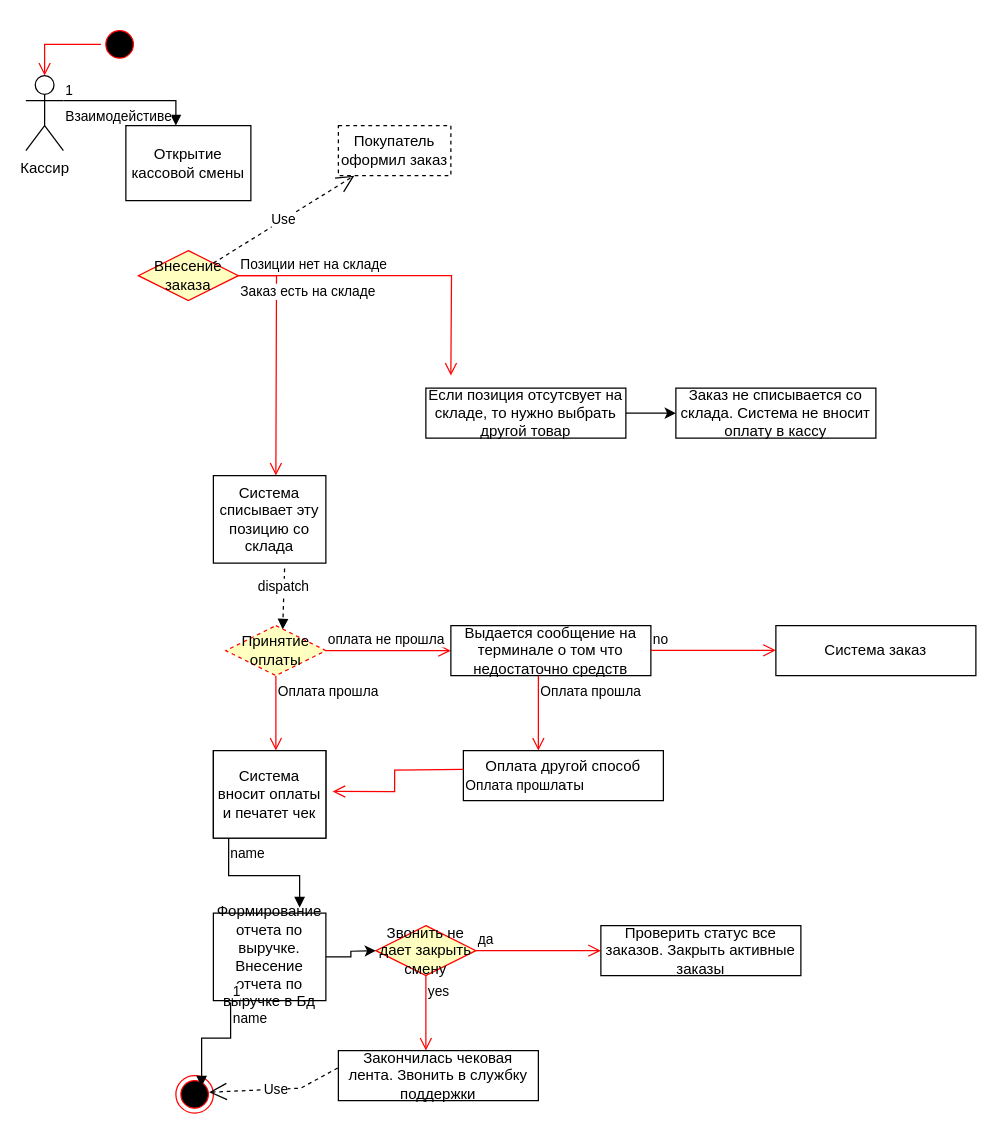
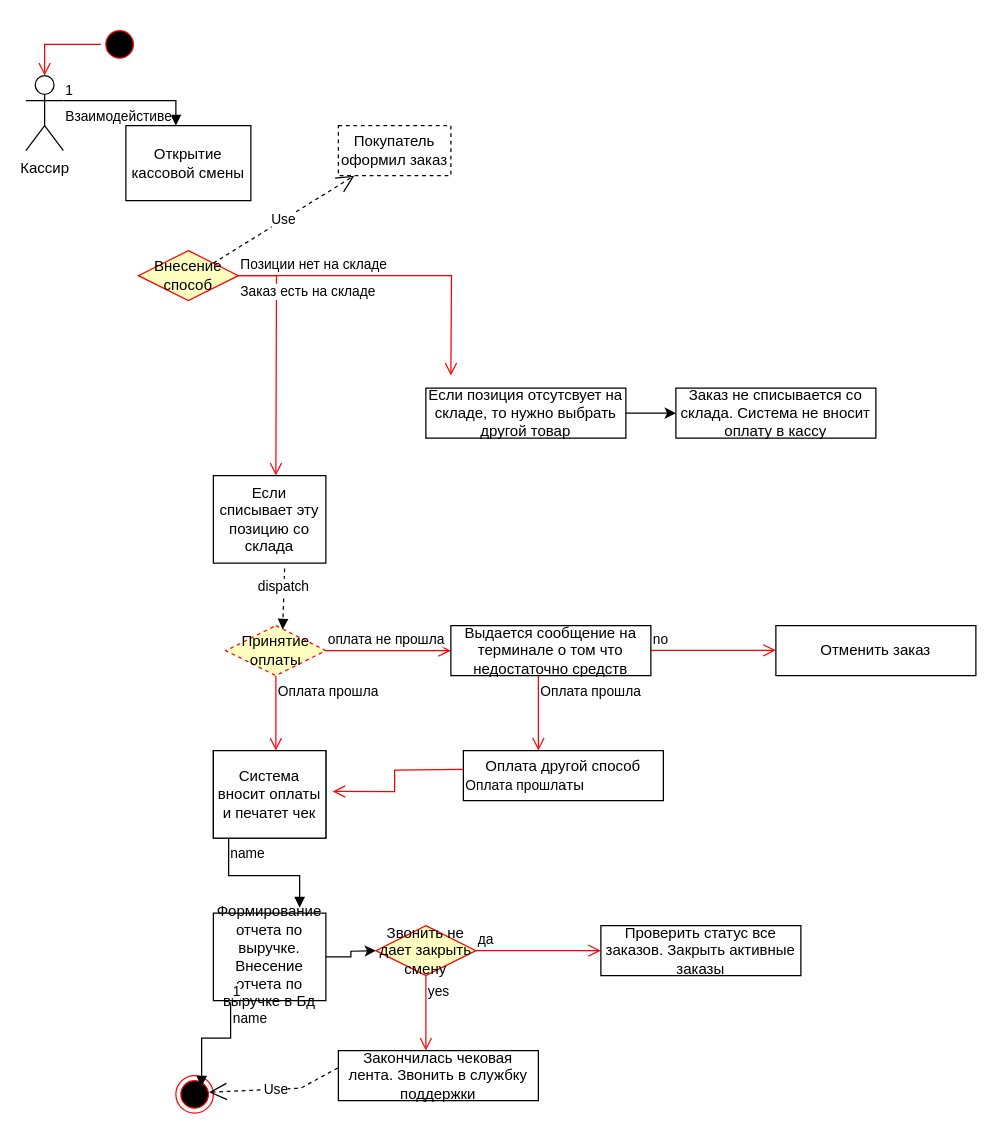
  <mxCell id="0" />
  <mxCell id="1" parent="0" />
  <mxCell id="2" value="Кассир" style="shape=umlActor;verticalLabelPosition=bottom;verticalAlign=top;html=1;outlineConnect=0;" vertex="1" parent="1"><mxGeometry x="20" y="60" width="30" height="60" as="geometry" /></mxCell>
  <mxCell id="3" value="Открытие кассовой смены" style="whiteSpace=wrap;html=1;rounded=0;" vertex="1" parent="1"><mxGeometry x="100" y="100" width="100" height="60" as="geometry" /></mxCell>
  <mxCell id="4" value="" style="ellipse;html=1;shape=startState;fillColor=#000000;strokeColor=#ff0000;" vertex="1" parent="1"><mxGeometry x="80" y="20" width="30" height="30" as="geometry" /></mxCell>
  <mxCell id="5" value="" style="edgeStyle=orthogonalEdgeStyle;html=1;verticalAlign=bottom;endArrow=open;endSize=8;strokeColor=#ff0000;rounded=0;" edge="1" source="4" parent="1" target="2"><mxGeometry relative="1" as="geometry"><mxPoint x="95" y="110" as="targetPoint" /></mxGeometry></mxCell>
  <mxCell id="6" value="Взаимодейстиве" style="endArrow=block;endFill=1;html=1;edgeStyle=orthogonalEdgeStyle;align=left;verticalAlign=top;rounded=0;" edge="1" parent="1" target="3"><mxGeometry x="-1" relative="1" as="geometry"><mxPoint x="50" y="80" as="sourcePoint" /><mxPoint x="120" y="90" as="targetPoint" /><Array as="points"><mxPoint x="86" y="80" /><mxPoint x="86" y="80" /><mxPoint x="140" y="80" /></Array></mxGeometry></mxCell>
  <mxCell id="7" value="1" style="edgeLabel;resizable=0;html=1;align=left;verticalAlign=bottom;" connectable="0" vertex="1" parent="6"><mxGeometry x="-1" relative="1" as="geometry" /></mxCell>
- <mxCell id="8" value="Внесение заказа" style="rhombus;whiteSpace=wrap;html=1;fontColor=#000000;fillColor=#ffffc0;strokeColor=#ff0000;" vertex="1" parent="1"><mxGeometry x="110" y="200" width="80" height="40" as="geometry" /></mxCell>
+ <mxCell id="8" value="Внесение способ" style="rhombus;whiteSpace=wrap;html=1;fontColor=#000000;fillColor=#ffffc0;strokeColor=#ff0000;" vertex="1" parent="1"><mxGeometry x="110" y="200" width="80" height="40" as="geometry" /></mxCell>
  <mxCell id="9" value="Позиции нет на складе" style="edgeStyle=orthogonalEdgeStyle;html=1;align=left;verticalAlign=bottom;endArrow=open;endSize=8;strokeColor=#ff0000;rounded=0;" edge="1" source="8" parent="1"><mxGeometry x="-1" relative="1" as="geometry"><mxPoint x="360" y="300" as="targetPoint" /></mxGeometry></mxCell>
  <mxCell id="10" value="Заказ есть на складе" style="edgeStyle=orthogonalEdgeStyle;html=1;align=left;verticalAlign=top;endArrow=open;endSize=8;strokeColor=#ff0000;rounded=0;" edge="1" source="8" parent="1"><mxGeometry x="-1" relative="1" as="geometry"><mxPoint x="220" y="380" as="targetPoint" /></mxGeometry></mxCell>
  <mxCell id="11" value="Use" style="endArrow=open;endSize=12;dashed=1;html=1;rounded=0;" edge="1" parent="1" target="12"><mxGeometry width="160" relative="1" as="geometry"><mxPoint x="170" y="210" as="sourcePoint" /><mxPoint x="330" y="130" as="targetPoint" /></mxGeometry></mxCell>
  <mxCell id="12" value="Покупатель оформил заказ" style="rounded=0;whiteSpace=wrap;html=1;dashed=1;" vertex="1" parent="1"><mxGeometry x="270" y="100" width="90" height="40" as="geometry" /></mxCell>
- <mxCell id="13" value="Система списывает эту позицию со склада" style="rounded=0;whiteSpace=wrap;html=1;" vertex="1" parent="1"><mxGeometry x="170" y="380" width="90" height="70" as="geometry" /></mxCell>
+ <mxCell id="13" value="Если списывает эту позицию со склада" style="rounded=0;whiteSpace=wrap;html=1;" vertex="1" parent="1"><mxGeometry x="170" y="380" width="90" height="70" as="geometry" /></mxCell>
  <mxCell id="14" value="dispatch" style="html=1;verticalAlign=bottom;endArrow=block;curved=0;rounded=0;entryX=0.568;entryY=0.077;entryDx=0;entryDy=0;entryPerimeter=0;exitX=0.633;exitY=1.061;exitDx=0;exitDy=0;exitPerimeter=0;dashed=1;" edge="1" parent="1" source="13" target="15"><mxGeometry width="80" relative="1" as="geometry"><mxPoint x="240" y="480" as="sourcePoint" /><mxPoint x="226.97" y="498.32" as="targetPoint" /></mxGeometry></mxCell>
  <mxCell id="15" value="Принятие оплаты" style="rhombus;whiteSpace=wrap;html=1;fontColor=#000000;fillColor=#ffffc0;strokeColor=#ff0000;dashed=1;" vertex="1" parent="1"><mxGeometry x="180" y="500" width="80" height="40" as="geometry" /></mxCell>
  <mxCell id="16" value="оплата не прошла" style="edgeStyle=orthogonalEdgeStyle;html=1;align=left;verticalAlign=bottom;endArrow=open;endSize=8;strokeColor=#ff0000;rounded=0;" edge="1" source="15" parent="1"><mxGeometry x="-1" relative="1" as="geometry"><mxPoint x="360" y="520" as="targetPoint" /></mxGeometry></mxCell>
  <mxCell id="17" value="Оплата прошла" style="edgeStyle=orthogonalEdgeStyle;html=1;align=left;verticalAlign=top;endArrow=open;endSize=8;strokeColor=#ff0000;rounded=0;" edge="1" source="15" parent="1"><mxGeometry x="-1" relative="1" as="geometry"><mxPoint x="220" y="600" as="targetPoint" /></mxGeometry></mxCell>
  <mxCell id="18" value="Заказ не списывается со склада. Система не вносит оплату в кассу" style="rounded=0;whiteSpace=wrap;html=1;" vertex="1" parent="1"><mxGeometry x="540" y="310" width="160" height="40" as="geometry" /></mxCell>
  <mxCell id="19" value="Система вносит оплаты и печатет чек" style="rounded=0;whiteSpace=wrap;html=1;" vertex="1" parent="1"><mxGeometry x="170" y="600" width="90" height="70" as="geometry" /></mxCell>
  <mxCell id="20" value="Формирование отчета по выручке. Внесение отчета по выручке в Бд" style="rounded=0;whiteSpace=wrap;html=1;" vertex="1" parent="1"><mxGeometry x="170" y="730" width="90" height="70" as="geometry" /></mxCell>
  <mxCell id="21" value="" style="ellipse;html=1;shape=endState;fillColor=#000000;strokeColor=#ff0000;" vertex="1" parent="1"><mxGeometry x="140" y="860" width="30" height="30" as="geometry" /></mxCell>
  <mxCell id="22" value="name" style="endArrow=block;endFill=1;html=1;edgeStyle=orthogonalEdgeStyle;align=left;verticalAlign=top;rounded=0;entryX=0.767;entryY=-0.064;entryDx=0;entryDy=0;entryPerimeter=0;exitX=0.136;exitY=0.981;exitDx=0;exitDy=0;exitPerimeter=0;" edge="1" parent="1" source="19" target="20"><mxGeometry x="-1" relative="1" as="geometry"><mxPoint x="180" y="680" as="sourcePoint" /><mxPoint x="340" y="680" as="targetPoint" /></mxGeometry></mxCell>
  <mxCell id="23" value="1" style="edgeLabel;resizable=0;html=1;align=left;verticalAlign=bottom;" connectable="0" vertex="1" parent="22"><mxGeometry x="-1" relative="1" as="geometry" /></mxCell>
  <mxCell id="24" value="name" style="endArrow=block;endFill=1;html=1;edgeStyle=orthogonalEdgeStyle;align=left;verticalAlign=top;rounded=0;entryX=0.687;entryY=0.29;entryDx=0;entryDy=0;entryPerimeter=0;exitX=0.153;exitY=1.021;exitDx=0;exitDy=0;exitPerimeter=0;" edge="1" parent="1" source="20" target="21"><mxGeometry x="-1" relative="1" as="geometry"><mxPoint x="180" y="810" as="sourcePoint" /><mxPoint x="237" y="867" as="targetPoint" /></mxGeometry></mxCell>
  <mxCell id="25" value="1" style="edgeLabel;resizable=0;html=1;align=left;verticalAlign=bottom;" connectable="0" vertex="1" parent="24"><mxGeometry x="-1" relative="1" as="geometry" /></mxCell>
  <mxCell id="26" value="Система вносит оплаты и печатет чек" style="rounded=0;whiteSpace=wrap;html=1;" vertex="1" parent="1"><mxGeometry x="170" y="600" width="90" height="70" as="geometry" /></mxCell>
  <mxCell id="27" value="Выдается сообщение на терминале о том что недостаточно средств" style="rounded=0;whiteSpace=wrap;html=1;" vertex="1" parent="1"><mxGeometry x="360" y="500" width="160" height="40" as="geometry" /></mxCell>
  <mxCell id="28" value="no" style="edgeStyle=orthogonalEdgeStyle;html=1;align=left;verticalAlign=bottom;endArrow=open;endSize=8;strokeColor=#ff0000;rounded=0;" edge="1" parent="1"><mxGeometry x="-1" relative="1" as="geometry"><mxPoint x="620" y="519.75" as="targetPoint" /><mxPoint x="520" y="519.75" as="sourcePoint" /></mxGeometry></mxCell>
- <mxCell id="29" value="Система заказ" style="rounded=0;whiteSpace=wrap;html=1;" vertex="1" parent="1"><mxGeometry x="620" y="500" width="160" height="40" as="geometry" /></mxCell>
+ <mxCell id="29" value="Отменить заказ" style="rounded=0;whiteSpace=wrap;html=1;" vertex="1" parent="1"><mxGeometry x="620" y="500" width="160" height="40" as="geometry" /></mxCell>
  <mxCell id="30" value="Оплата прошла" style="edgeStyle=orthogonalEdgeStyle;html=1;align=left;verticalAlign=top;endArrow=open;endSize=8;strokeColor=#ff0000;rounded=0;" edge="1" parent="1"><mxGeometry x="-1" relative="1" as="geometry"><mxPoint x="430" y="600" as="targetPoint" /><mxPoint x="430" y="540" as="sourcePoint" /></mxGeometry></mxCell>
  <mxCell id="31" value="Оплата другой способ платы" style="rounded=0;whiteSpace=wrap;html=1;" vertex="1" parent="1"><mxGeometry x="370" y="600" width="160" height="40" as="geometry" /></mxCell>
  <mxCell id="32" value="Оплата прошла" style="edgeStyle=orthogonalEdgeStyle;html=1;align=left;verticalAlign=top;endArrow=open;endSize=8;strokeColor=#ff0000;rounded=0;exitX=0;exitY=0.5;exitDx=0;exitDy=0;entryX=1.06;entryY=0.467;entryDx=0;entryDy=0;entryPerimeter=0;" edge="1" parent="1" target="26"><mxGeometry x="-1" relative="1" as="geometry"><mxPoint x="310" y="655" as="targetPoint" /><mxPoint x="370" y="615" as="sourcePoint" /></mxGeometry></mxCell>
  <mxCell id="33" value="Звонить не дает закрыть смену" style="rhombus;whiteSpace=wrap;html=1;fontColor=#000000;fillColor=#ffffc0;strokeColor=#ff0000;" vertex="1" parent="1"><mxGeometry x="300" y="740" width="80" height="40" as="geometry" /></mxCell>
  <mxCell id="34" value="да" style="edgeStyle=orthogonalEdgeStyle;html=1;align=left;verticalAlign=bottom;endArrow=open;endSize=8;strokeColor=#ff0000;rounded=0;" edge="1" source="33" parent="1"><mxGeometry x="-1" relative="1" as="geometry"><mxPoint x="480" y="760" as="targetPoint" /></mxGeometry></mxCell>
  <mxCell id="35" value="yes" style="edgeStyle=orthogonalEdgeStyle;html=1;align=left;verticalAlign=top;endArrow=open;endSize=8;strokeColor=#ff0000;rounded=0;" edge="1" source="33" parent="1"><mxGeometry x="-1" relative="1" as="geometry"><mxPoint x="340" y="840" as="targetPoint" /></mxGeometry></mxCell>
  <mxCell id="36" style="edgeStyle=orthogonalEdgeStyle;rounded=0;orthogonalLoop=1;jettySize=auto;html=1;exitX=1;exitY=0.5;exitDx=0;exitDy=0;" edge="1" parent="1" source="20"><mxGeometry relative="1" as="geometry"><mxPoint x="300" y="760" as="targetPoint" /></mxGeometry></mxCell>
  <mxCell id="37" value="Проверить статус все заказов. Закрыть активные заказы" style="rounded=0;whiteSpace=wrap;html=1;" vertex="1" parent="1"><mxGeometry x="480" y="740" width="160" height="40" as="geometry" /></mxCell>
  <mxCell id="38" value="Закончилась чековая лента. Звонить в службку поддержки" style="rounded=0;whiteSpace=wrap;html=1;" vertex="1" parent="1"><mxGeometry x="270" y="840" width="160" height="40" as="geometry" /></mxCell>
  <mxCell id="39" value="Use" style="endArrow=open;endSize=12;dashed=1;html=1;rounded=0;entryX=0.886;entryY=0.444;entryDx=0;entryDy=0;entryPerimeter=0;exitX=-0.003;exitY=0.347;exitDx=0;exitDy=0;exitPerimeter=0;" edge="1" parent="1" source="38" target="21"><mxGeometry width="160" relative="1" as="geometry"><mxPoint x="270" y="830" as="sourcePoint" /><mxPoint x="270" y="830" as="targetPoint" /><Array as="points"><mxPoint x="240" y="870" /></Array></mxGeometry></mxCell>
  <mxCell id="40" style="edgeStyle=orthogonalEdgeStyle;rounded=0;orthogonalLoop=1;jettySize=auto;html=1;exitX=1;exitY=0.5;exitDx=0;exitDy=0;" edge="1" parent="1" source="41" target="18"><mxGeometry relative="1" as="geometry" /></mxCell>
  <mxCell id="41" value="Если позиция отсутсвует на складе, то нужно выбрать другой товар" style="rounded=0;whiteSpace=wrap;html=1;" vertex="1" parent="1"><mxGeometry x="340" y="310" width="160" height="40" as="geometry" /></mxCell>
